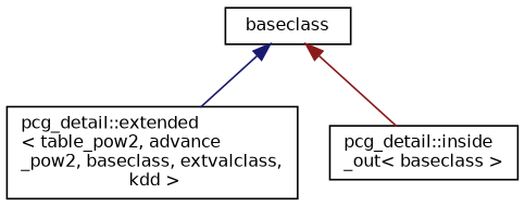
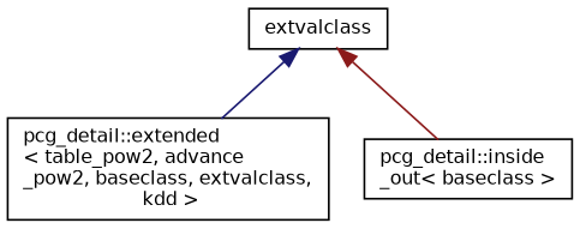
  digraph {
    rankdir=TB
    node [color=black fillcolor=white fontname=Helvetica fontsize=10 shape=record style=filled]
    edge [dir=back fontname=Helvetica fontsize=10 labelfontname=Helvetica labelfontsize=10 style=solid]
-   n1 [height=0.2 label=baseclass width=0.4]
+   n1 [height=0.2 label=extvalclass width=0.4]
    n2 [height=0.2 label="pcg_detail::extended\l\< table_pow2, advance\l_pow2, baseclass, extvalclass,\l kdd \>" width=0.4]
    n3 [height=0.2 label="pcg_detail::inside\l_out\< baseclass \>" width=0.4]
    n1 -> n2 [color=midnightblue]
    n1 -> n3 [color=firebrick4]
  }
